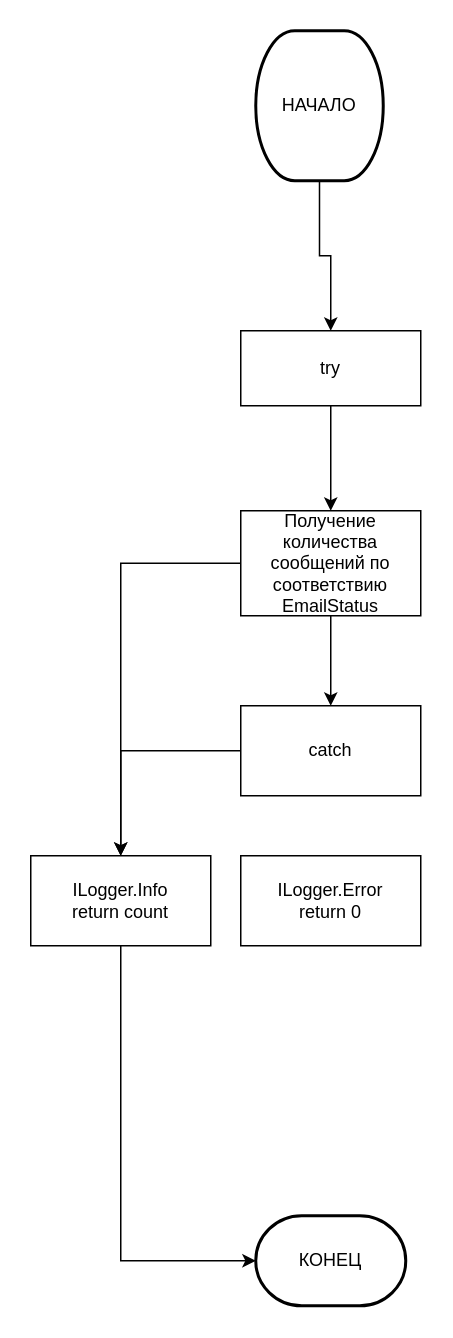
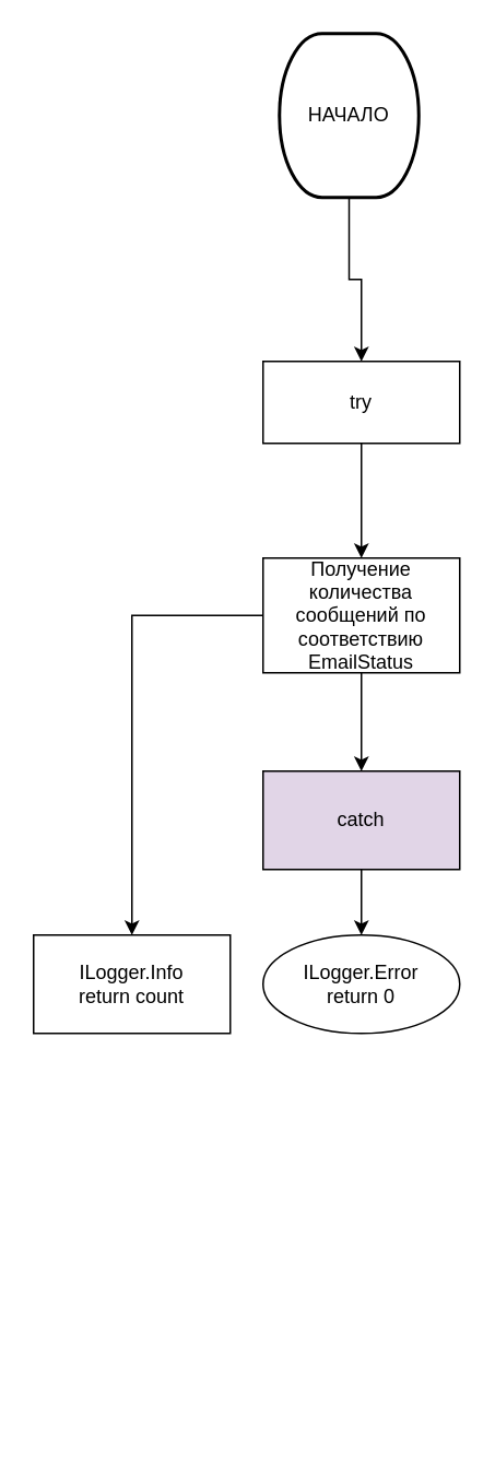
  <mxCell id="0" />
  <mxCell id="1" parent="0" />
  <mxCell id="2" style="edgeStyle=orthogonalEdgeStyle;rounded=0;orthogonalLoop=1;jettySize=auto;html=1;entryX=0.5;entryY=0;entryDx=0;entryDy=0;" edge="1" parent="1" source="3" target="5"><mxGeometry relative="1" as="geometry" /></mxCell>
  <mxCell id="3" value="НАЧАЛО" style="strokeWidth=2;html=1;shape=mxgraph.flowchart.terminator;whiteSpace=wrap;" vertex="1" parent="1"><mxGeometry x="170" y="20" width="85" height="100" as="geometry" /></mxCell>
  <mxCell id="4" style="edgeStyle=orthogonalEdgeStyle;rounded=0;orthogonalLoop=1;jettySize=auto;html=1;entryX=0.5;entryY=0;entryDx=0;entryDy=0;" edge="1" parent="1" source="5" target="10"><mxGeometry relative="1" as="geometry"><mxPoint x="220" y="330" as="targetPoint" /></mxGeometry></mxCell>
  <mxCell id="5" value="try" style="rounded=0;whiteSpace=wrap;html=1;" vertex="1" parent="1"><mxGeometry x="160" y="220" width="120" height="50" as="geometry" /></mxCell>
- <mxCell id="6" style="edgeStyle=orthogonalEdgeStyle;rounded=0;orthogonalLoop=1;jettySize=auto;html=1;" edge="1" parent="1" source="7" target="12"><mxGeometry relative="1" as="geometry"><mxPoint x="220" y="650" as="targetPoint" /></mxGeometry></mxCell>
- <mxCell id="7" value="catch" style="rounded=0;whiteSpace=wrap;html=1;" vertex="1" parent="1"><mxGeometry x="160" y="470" width="120" height="60" as="geometry" /></mxCell>
+ <mxCell id="6" style="edgeStyle=orthogonalEdgeStyle;rounded=0;orthogonalLoop=1;jettySize=auto;html=1;entryX=0.5;entryY=0;entryDx=0;entryDy=0;" edge="1" parent="1" source="7" target="13"><mxGeometry relative="1" as="geometry"><mxPoint x="220" y="650" as="targetPoint" /></mxGeometry></mxCell>
+ <mxCell id="7" value="catch" style="rounded=0;whiteSpace=wrap;html=1;fillColor=#e1d5e7;" vertex="1" parent="1"><mxGeometry x="160" y="470" width="120" height="60" as="geometry" /></mxCell>
  <mxCell id="8" style="edgeStyle=orthogonalEdgeStyle;rounded=0;orthogonalLoop=1;jettySize=auto;html=1;entryX=0.5;entryY=0;entryDx=0;entryDy=0;exitX=0.5;exitY=1;exitDx=0;exitDy=0;" edge="1" parent="1" source="10" target="7"><mxGeometry relative="1" as="geometry"><mxPoint x="220" y="410" as="sourcePoint" /></mxGeometry></mxCell>
  <mxCell id="9" style="edgeStyle=orthogonalEdgeStyle;rounded=0;orthogonalLoop=1;jettySize=auto;html=1;" edge="1" parent="1" source="10" target="12"><mxGeometry relative="1" as="geometry" /></mxCell>
  <mxCell id="10" value="Получение количества сообщений по соответствию EmailStatus" style="rounded=0;whiteSpace=wrap;html=1;" vertex="1" parent="1"><mxGeometry x="160" y="340" width="120" height="70" as="geometry" /></mxCell>
- <mxCell id="11" style="edgeStyle=orthogonalEdgeStyle;rounded=0;orthogonalLoop=1;jettySize=auto;html=1;entryX=0;entryY=0.5;entryDx=0;entryDy=0;entryPerimeter=0;" edge="1" parent="1" source="12" target="14"><mxGeometry relative="1" as="geometry"><Array as="points"><mxPoint x="80" y="840" /></Array></mxGeometry></mxCell>
  <mxCell id="12" value="ILogger.Info&lt;br&gt;return count" style="rounded=0;whiteSpace=wrap;html=1;" vertex="1" parent="1"><mxGeometry x="20" y="570" width="120" height="60" as="geometry" /></mxCell>
- <mxCell id="13" value="ILogger.Error&lt;br&gt;return 0" style="rounded=0;whiteSpace=wrap;html=1;" vertex="1" parent="1"><mxGeometry x="160" y="570" width="120" height="60" as="geometry" /></mxCell>
- <mxCell id="14" value="КОНЕЦ" style="strokeWidth=2;html=1;shape=mxgraph.flowchart.terminator;whiteSpace=wrap;" vertex="1" parent="1"><mxGeometry x="170" y="810" width="100" height="60" as="geometry" /></mxCell>
+ <mxCell id="13" value="ILogger.Error&lt;br&gt;return 0" style="ellipse;whiteSpace=wrap;html=1;" vertex="1" parent="1"><mxGeometry x="160" y="570" width="120" height="60" as="geometry" /></mxCell>
